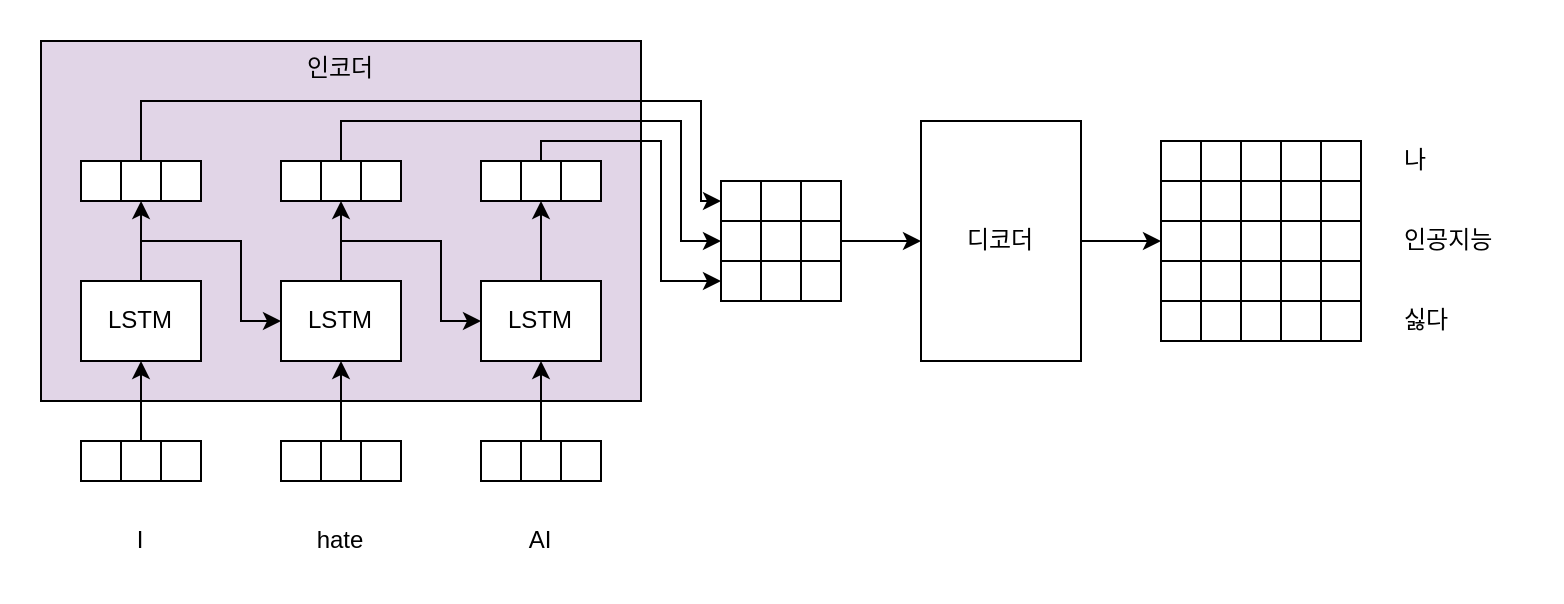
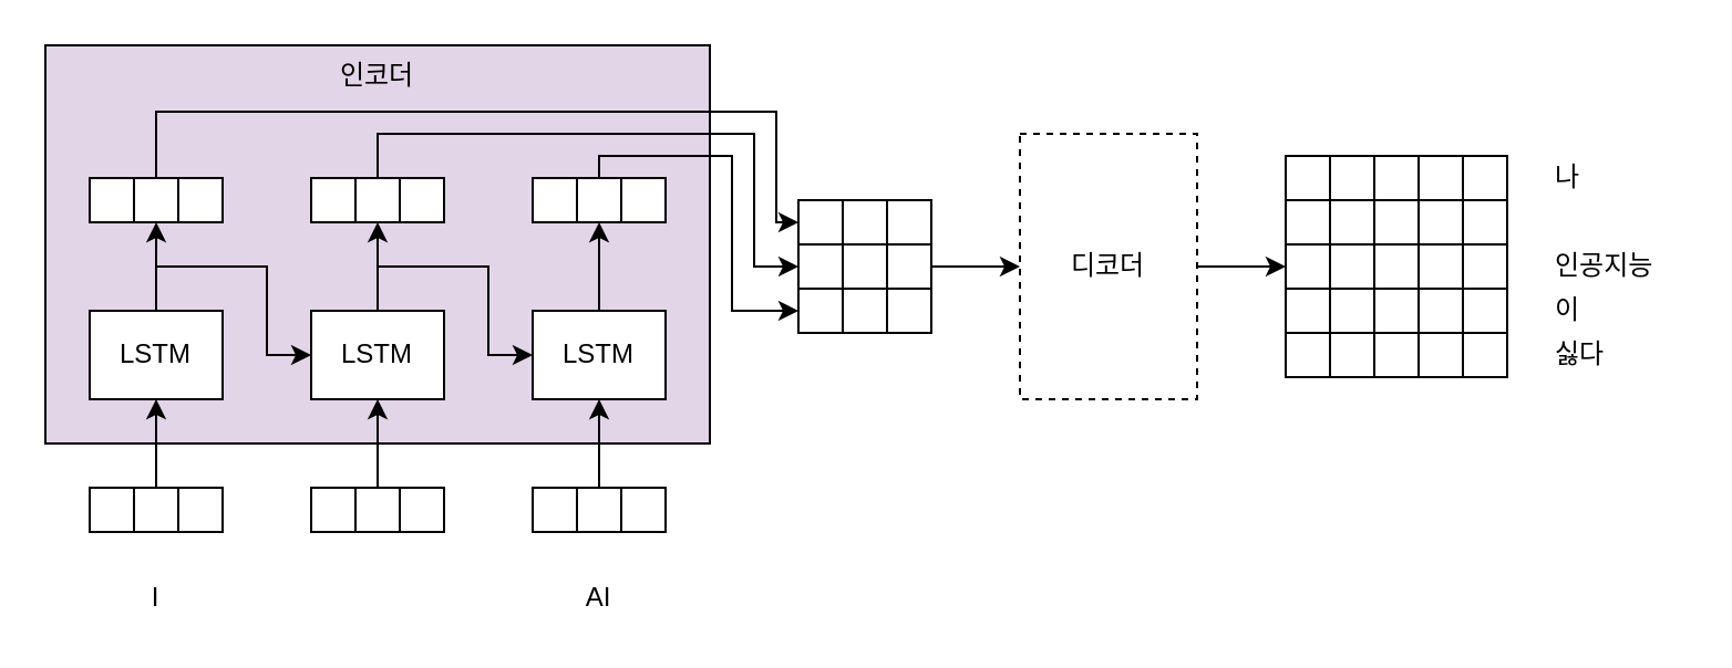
  <mxCell id="0" />
  <mxCell id="1" parent="0" />
  <mxCell id="2" value="인코더" style="rounded=0;whiteSpace=wrap;html=1;align=center;verticalAlign=top;fillColor=#e1d5e7;" parent="1" vertex="1"><mxGeometry x="20" y="20" width="300" height="180" as="geometry" /></mxCell>
  <mxCell id="3" style="edgeStyle=orthogonalEdgeStyle;rounded=0;orthogonalLoop=1;jettySize=auto;html=1;exitX=1;exitY=0.5;exitDx=0;exitDy=0;entryX=0;entryY=0.5;entryDx=0;entryDy=0;" parent="1" source="4" target="36" edge="1"><mxGeometry relative="1" as="geometry"><mxPoint x="750" y="210" as="targetPoint" /></mxGeometry></mxCell>
- <mxCell id="4" value="디코더" style="rounded=0;whiteSpace=wrap;html=1;" parent="1" vertex="1"><mxGeometry x="460" y="60" width="80" height="120" as="geometry" /></mxCell>
+ <mxCell id="4" value="디코더" style="rounded=0;whiteSpace=wrap;html=1;dashed=1;" parent="1" vertex="1"><mxGeometry x="460" y="60" width="80" height="120" as="geometry" /></mxCell>
  <mxCell id="5" style="edgeStyle=orthogonalEdgeStyle;rounded=0;orthogonalLoop=1;jettySize=auto;html=1;exitX=1;exitY=0.5;exitDx=0;exitDy=0;entryX=0;entryY=0.5;entryDx=0;entryDy=0;" parent="1" source="26" target="4" edge="1"><mxGeometry relative="1" as="geometry"><mxPoint x="590" y="210" as="sourcePoint" /></mxGeometry></mxCell>
  <mxCell id="6" value="" style="rounded=0;whiteSpace=wrap;html=1;" parent="1" vertex="1"><mxGeometry x="360" y="90" width="20" height="20" as="geometry" /></mxCell>
  <mxCell id="7" value="" style="rounded=0;whiteSpace=wrap;html=1;" parent="1" vertex="1"><mxGeometry x="380" y="90" width="20" height="20" as="geometry" /></mxCell>
  <mxCell id="8" value="" style="rounded=0;whiteSpace=wrap;html=1;" parent="1" vertex="1"><mxGeometry x="400" y="90" width="20" height="20" as="geometry" /></mxCell>
  <mxCell id="9" value="" style="rounded=0;whiteSpace=wrap;html=1;" parent="1" vertex="1"><mxGeometry x="40" y="220" width="20" height="20" as="geometry" /></mxCell>
  <mxCell id="10" style="edgeStyle=orthogonalEdgeStyle;rounded=0;orthogonalLoop=1;jettySize=auto;html=1;exitX=0.5;exitY=0;exitDx=0;exitDy=0;entryX=0.5;entryY=1;entryDx=0;entryDy=0;" parent="1" source="11" target="51" edge="1"><mxGeometry relative="1" as="geometry" /></mxCell>
  <mxCell id="11" value="" style="rounded=0;whiteSpace=wrap;html=1;" parent="1" vertex="1"><mxGeometry x="60" y="220" width="20" height="20" as="geometry" /></mxCell>
  <mxCell id="12" value="" style="rounded=0;whiteSpace=wrap;html=1;" parent="1" vertex="1"><mxGeometry x="80" y="220" width="20" height="20" as="geometry" /></mxCell>
  <mxCell id="13" value="" style="rounded=0;whiteSpace=wrap;html=1;" parent="1" vertex="1"><mxGeometry x="140" y="220" width="20" height="20" as="geometry" /></mxCell>
  <mxCell id="14" style="edgeStyle=orthogonalEdgeStyle;rounded=0;orthogonalLoop=1;jettySize=auto;html=1;exitX=0.5;exitY=0;exitDx=0;exitDy=0;entryX=0.5;entryY=1;entryDx=0;entryDy=0;" parent="1" source="15" target="54" edge="1"><mxGeometry relative="1" as="geometry" /></mxCell>
  <mxCell id="15" value="" style="rounded=0;whiteSpace=wrap;html=1;" parent="1" vertex="1"><mxGeometry x="160" y="220" width="20" height="20" as="geometry" /></mxCell>
  <mxCell id="16" value="" style="rounded=0;whiteSpace=wrap;html=1;" parent="1" vertex="1"><mxGeometry x="180" y="220" width="20" height="20" as="geometry" /></mxCell>
  <mxCell id="17" value="" style="rounded=0;whiteSpace=wrap;html=1;" parent="1" vertex="1"><mxGeometry x="240" y="80" width="20" height="20" as="geometry" /></mxCell>
  <mxCell id="18" style="edgeStyle=orthogonalEdgeStyle;rounded=0;orthogonalLoop=1;jettySize=auto;html=1;exitX=0.5;exitY=0;exitDx=0;exitDy=0;entryX=0;entryY=0.5;entryDx=0;entryDy=0;" parent="1" source="19" target="27" edge="1"><mxGeometry relative="1" as="geometry"><Array as="points"><mxPoint x="270" y="70" /><mxPoint x="330" y="70" /><mxPoint x="330" y="140" /></Array></mxGeometry></mxCell>
  <mxCell id="19" value="" style="rounded=0;whiteSpace=wrap;html=1;" parent="1" vertex="1"><mxGeometry x="260" y="80" width="20" height="20" as="geometry" /></mxCell>
  <mxCell id="20" value="" style="rounded=0;whiteSpace=wrap;html=1;" parent="1" vertex="1"><mxGeometry x="280" y="80" width="20" height="20" as="geometry" /></mxCell>
  <mxCell id="21" value="I" style="text;html=1;strokeColor=none;fillColor=none;align=center;verticalAlign=middle;whiteSpace=wrap;rounded=0;" parent="1" vertex="1"><mxGeometry x="40" y="260" width="60" height="20" as="geometry" /></mxCell>
- <mxCell id="22" value="hate" style="text;html=1;strokeColor=none;fillColor=none;align=center;verticalAlign=middle;whiteSpace=wrap;rounded=0;" parent="1" vertex="1"><mxGeometry x="140" y="260" width="60" height="20" as="geometry" /></mxCell>
  <mxCell id="23" value="AI" style="text;html=1;strokeColor=none;fillColor=none;align=center;verticalAlign=middle;whiteSpace=wrap;rounded=0;" parent="1" vertex="1"><mxGeometry x="240" y="260" width="60" height="20" as="geometry" /></mxCell>
  <mxCell id="24" value="" style="rounded=0;whiteSpace=wrap;html=1;" parent="1" vertex="1"><mxGeometry x="360" y="110" width="20" height="20" as="geometry" /></mxCell>
  <mxCell id="25" value="" style="rounded=0;whiteSpace=wrap;html=1;" parent="1" vertex="1"><mxGeometry x="380" y="110" width="20" height="20" as="geometry" /></mxCell>
  <mxCell id="26" value="" style="rounded=0;whiteSpace=wrap;html=1;" parent="1" vertex="1"><mxGeometry x="400" y="110" width="20" height="20" as="geometry" /></mxCell>
  <mxCell id="27" value="" style="rounded=0;whiteSpace=wrap;html=1;" parent="1" vertex="1"><mxGeometry x="360" y="130" width="20" height="20" as="geometry" /></mxCell>
  <mxCell id="28" value="" style="rounded=0;whiteSpace=wrap;html=1;" parent="1" vertex="1"><mxGeometry x="380" y="130" width="20" height="20" as="geometry" /></mxCell>
  <mxCell id="29" value="" style="rounded=0;whiteSpace=wrap;html=1;" parent="1" vertex="1"><mxGeometry x="400" y="130" width="20" height="20" as="geometry" /></mxCell>
  <mxCell id="30" value="" style="rounded=0;whiteSpace=wrap;html=1;" parent="1" vertex="1"><mxGeometry x="580" y="70" width="20" height="20" as="geometry" /></mxCell>
  <mxCell id="31" value="" style="rounded=0;whiteSpace=wrap;html=1;" parent="1" vertex="1"><mxGeometry x="600" y="70" width="20" height="20" as="geometry" /></mxCell>
  <mxCell id="32" value="" style="rounded=0;whiteSpace=wrap;html=1;" parent="1" vertex="1"><mxGeometry x="620" y="70" width="20" height="20" as="geometry" /></mxCell>
  <mxCell id="33" value="" style="rounded=0;whiteSpace=wrap;html=1;" parent="1" vertex="1"><mxGeometry x="580" y="90" width="20" height="20" as="geometry" /></mxCell>
  <mxCell id="34" value="" style="rounded=0;whiteSpace=wrap;html=1;" parent="1" vertex="1"><mxGeometry x="600" y="90" width="20" height="20" as="geometry" /></mxCell>
  <mxCell id="35" value="" style="rounded=0;whiteSpace=wrap;html=1;" parent="1" vertex="1"><mxGeometry x="620" y="90" width="20" height="20" as="geometry" /></mxCell>
  <mxCell id="36" value="" style="rounded=0;whiteSpace=wrap;html=1;" parent="1" vertex="1"><mxGeometry x="580" y="110" width="20" height="20" as="geometry" /></mxCell>
  <mxCell id="37" value="" style="rounded=0;whiteSpace=wrap;html=1;" parent="1" vertex="1"><mxGeometry x="600" y="110" width="20" height="20" as="geometry" /></mxCell>
  <mxCell id="38" value="" style="rounded=0;whiteSpace=wrap;html=1;" parent="1" vertex="1"><mxGeometry x="620" y="110" width="20" height="20" as="geometry" /></mxCell>
  <mxCell id="39" value="" style="rounded=0;whiteSpace=wrap;html=1;" parent="1" vertex="1"><mxGeometry x="580" y="130" width="20" height="20" as="geometry" /></mxCell>
  <mxCell id="40" value="" style="rounded=0;whiteSpace=wrap;html=1;" parent="1" vertex="1"><mxGeometry x="600" y="130" width="20" height="20" as="geometry" /></mxCell>
  <mxCell id="41" value="" style="rounded=0;whiteSpace=wrap;html=1;" parent="1" vertex="1"><mxGeometry x="620" y="130" width="20" height="20" as="geometry" /></mxCell>
  <mxCell id="42" value="나" style="text;html=1;strokeColor=none;fillColor=none;align=left;verticalAlign=middle;whiteSpace=wrap;rounded=0;" parent="1" vertex="1"><mxGeometry x="700" y="70" width="60" height="20" as="geometry" /></mxCell>
  <mxCell id="43" value="인공지능" style="text;html=1;strokeColor=none;fillColor=none;align=left;verticalAlign=middle;whiteSpace=wrap;rounded=0;" parent="1" vertex="1"><mxGeometry x="700" y="110" width="60" height="20" as="geometry" /></mxCell>
+ <mxCell id="44" value="이" style="text;html=1;strokeColor=none;fillColor=none;align=left;verticalAlign=middle;whiteSpace=wrap;rounded=0;" parent="1" vertex="1"><mxGeometry x="700" y="130" width="60" height="20" as="geometry" /></mxCell>
  <mxCell id="45" value="싫다" style="text;html=1;strokeColor=none;fillColor=none;align=left;verticalAlign=middle;whiteSpace=wrap;rounded=0;" parent="1" vertex="1"><mxGeometry x="700" y="150" width="60" height="20" as="geometry" /></mxCell>
  <mxCell id="46" value="" style="rounded=0;whiteSpace=wrap;html=1;" parent="1" vertex="1"><mxGeometry x="580" y="150" width="20" height="20" as="geometry" /></mxCell>
  <mxCell id="47" value="" style="rounded=0;whiteSpace=wrap;html=1;" parent="1" vertex="1"><mxGeometry x="600" y="150" width="20" height="20" as="geometry" /></mxCell>
  <mxCell id="48" value="" style="rounded=0;whiteSpace=wrap;html=1;" parent="1" vertex="1"><mxGeometry x="620" y="150" width="20" height="20" as="geometry" /></mxCell>
  <mxCell id="49" style="edgeStyle=orthogonalEdgeStyle;rounded=0;orthogonalLoop=1;jettySize=auto;html=1;exitX=0.5;exitY=0;exitDx=0;exitDy=0;" parent="1" source="51" edge="1"><mxGeometry relative="1" as="geometry"><mxPoint x="70.034" y="100" as="targetPoint" /></mxGeometry></mxCell>
  <mxCell id="50" style="edgeStyle=orthogonalEdgeStyle;rounded=0;orthogonalLoop=1;jettySize=auto;html=1;exitX=0.5;exitY=0;exitDx=0;exitDy=0;entryX=0;entryY=0.5;entryDx=0;entryDy=0;" parent="1" source="51" target="54" edge="1"><mxGeometry relative="1" as="geometry" /></mxCell>
  <mxCell id="51" value="LSTM" style="rounded=0;whiteSpace=wrap;html=1;" parent="1" vertex="1"><mxGeometry x="40" y="140" width="60" height="40" as="geometry" /></mxCell>
  <mxCell id="52" style="edgeStyle=orthogonalEdgeStyle;rounded=0;orthogonalLoop=1;jettySize=auto;html=1;exitX=0.5;exitY=0;exitDx=0;exitDy=0;entryX=0;entryY=0.5;entryDx=0;entryDy=0;" parent="1" source="54" target="60" edge="1"><mxGeometry relative="1" as="geometry"><mxPoint x="240" y="160" as="targetPoint" /><Array as="points" /></mxGeometry></mxCell>
  <mxCell id="53" style="edgeStyle=orthogonalEdgeStyle;rounded=0;orthogonalLoop=1;jettySize=auto;html=1;exitX=0.5;exitY=0;exitDx=0;exitDy=0;entryX=0.5;entryY=1;entryDx=0;entryDy=0;" parent="1" source="54" target="67" edge="1"><mxGeometry relative="1" as="geometry" /></mxCell>
  <mxCell id="54" value="LSTM" style="rounded=0;whiteSpace=wrap;html=1;" parent="1" vertex="1"><mxGeometry x="140" y="140" width="60" height="40" as="geometry" /></mxCell>
  <mxCell id="55" value="" style="rounded=0;whiteSpace=wrap;html=1;" parent="1" vertex="1"><mxGeometry x="40" y="80" width="20" height="20" as="geometry" /></mxCell>
  <mxCell id="56" style="edgeStyle=orthogonalEdgeStyle;rounded=0;orthogonalLoop=1;jettySize=auto;html=1;exitX=0.5;exitY=0;exitDx=0;exitDy=0;entryX=0;entryY=0.5;entryDx=0;entryDy=0;" parent="1" source="57" target="6" edge="1"><mxGeometry relative="1" as="geometry"><Array as="points"><mxPoint x="70" y="50" /><mxPoint x="350" y="50" /><mxPoint x="350" y="100" /></Array></mxGeometry></mxCell>
  <mxCell id="57" value="" style="rounded=0;whiteSpace=wrap;html=1;" parent="1" vertex="1"><mxGeometry x="60" y="80" width="20" height="20" as="geometry" /></mxCell>
  <mxCell id="58" value="" style="rounded=0;whiteSpace=wrap;html=1;" parent="1" vertex="1"><mxGeometry x="80" y="80" width="20" height="20" as="geometry" /></mxCell>
  <mxCell id="59" style="edgeStyle=orthogonalEdgeStyle;rounded=0;orthogonalLoop=1;jettySize=auto;html=1;exitX=0.5;exitY=0;exitDx=0;exitDy=0;entryX=0.5;entryY=1;entryDx=0;entryDy=0;" parent="1" source="60" target="19" edge="1"><mxGeometry relative="1" as="geometry" /></mxCell>
  <mxCell id="60" value="LSTM" style="rounded=0;whiteSpace=wrap;html=1;" parent="1" vertex="1"><mxGeometry x="240" y="140" width="60" height="40" as="geometry" /></mxCell>
  <mxCell id="61" value="" style="rounded=0;whiteSpace=wrap;html=1;" parent="1" vertex="1"><mxGeometry x="240" y="220" width="20" height="20" as="geometry" /></mxCell>
  <mxCell id="62" style="edgeStyle=orthogonalEdgeStyle;rounded=0;orthogonalLoop=1;jettySize=auto;html=1;exitX=0.5;exitY=0;exitDx=0;exitDy=0;entryX=0.5;entryY=1;entryDx=0;entryDy=0;" parent="1" source="63" target="60" edge="1"><mxGeometry relative="1" as="geometry" /></mxCell>
  <mxCell id="63" value="" style="rounded=0;whiteSpace=wrap;html=1;" parent="1" vertex="1"><mxGeometry x="260" y="220" width="20" height="20" as="geometry" /></mxCell>
  <mxCell id="64" value="" style="rounded=0;whiteSpace=wrap;html=1;" parent="1" vertex="1"><mxGeometry x="280" y="220" width="20" height="20" as="geometry" /></mxCell>
  <mxCell id="65" value="" style="rounded=0;whiteSpace=wrap;html=1;" parent="1" vertex="1"><mxGeometry x="140" y="80" width="20" height="20" as="geometry" /></mxCell>
  <mxCell id="66" style="edgeStyle=orthogonalEdgeStyle;rounded=0;orthogonalLoop=1;jettySize=auto;html=1;exitX=0.5;exitY=0;exitDx=0;exitDy=0;entryX=0;entryY=0.5;entryDx=0;entryDy=0;" parent="1" source="67" target="24" edge="1"><mxGeometry relative="1" as="geometry"><Array as="points"><mxPoint x="170" y="60" /><mxPoint x="340" y="60" /><mxPoint x="340" y="120" /></Array></mxGeometry></mxCell>
  <mxCell id="67" value="" style="rounded=0;whiteSpace=wrap;html=1;" parent="1" vertex="1"><mxGeometry x="160" y="80" width="20" height="20" as="geometry" /></mxCell>
  <mxCell id="68" value="" style="rounded=0;whiteSpace=wrap;html=1;" parent="1" vertex="1"><mxGeometry x="180" y="80" width="20" height="20" as="geometry" /></mxCell>
  <mxCell id="69" value="" style="rounded=0;whiteSpace=wrap;html=1;" vertex="1" parent="1"><mxGeometry x="640" y="70" width="20" height="20" as="geometry" /></mxCell>
  <mxCell id="70" value="" style="rounded=0;whiteSpace=wrap;html=1;" vertex="1" parent="1"><mxGeometry x="640" y="90" width="20" height="20" as="geometry" /></mxCell>
  <mxCell id="71" value="" style="rounded=0;whiteSpace=wrap;html=1;" vertex="1" parent="1"><mxGeometry x="640" y="110" width="20" height="20" as="geometry" /></mxCell>
  <mxCell id="72" value="" style="rounded=0;whiteSpace=wrap;html=1;" vertex="1" parent="1"><mxGeometry x="640" y="130" width="20" height="20" as="geometry" /></mxCell>
  <mxCell id="73" value="" style="rounded=0;whiteSpace=wrap;html=1;" vertex="1" parent="1"><mxGeometry x="640" y="150" width="20" height="20" as="geometry" /></mxCell>
  <mxCell id="74" value="" style="rounded=0;whiteSpace=wrap;html=1;" vertex="1" parent="1"><mxGeometry x="660" y="70" width="20" height="20" as="geometry" /></mxCell>
  <mxCell id="75" value="" style="rounded=0;whiteSpace=wrap;html=1;" vertex="1" parent="1"><mxGeometry x="660" y="90" width="20" height="20" as="geometry" /></mxCell>
  <mxCell id="76" value="" style="rounded=0;whiteSpace=wrap;html=1;" vertex="1" parent="1"><mxGeometry x="660" y="110" width="20" height="20" as="geometry" /></mxCell>
  <mxCell id="77" value="" style="rounded=0;whiteSpace=wrap;html=1;" vertex="1" parent="1"><mxGeometry x="660" y="130" width="20" height="20" as="geometry" /></mxCell>
  <mxCell id="78" value="" style="rounded=0;whiteSpace=wrap;html=1;" vertex="1" parent="1"><mxGeometry x="660" y="150" width="20" height="20" as="geometry" /></mxCell>
